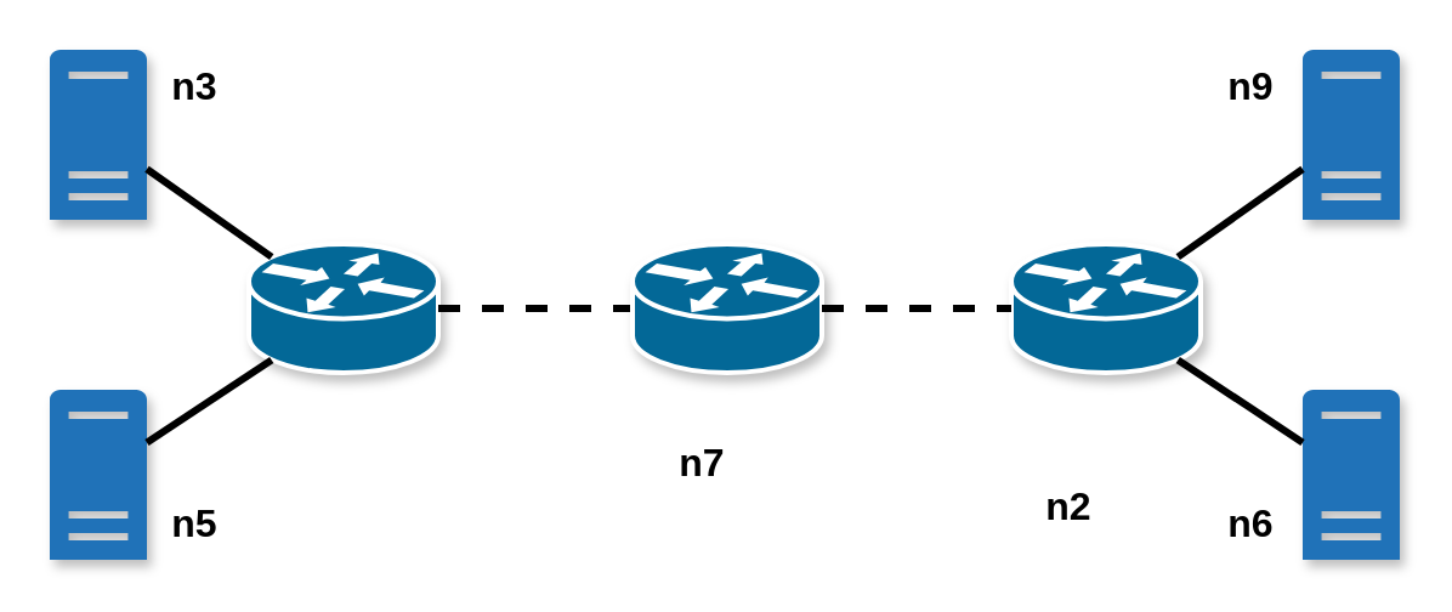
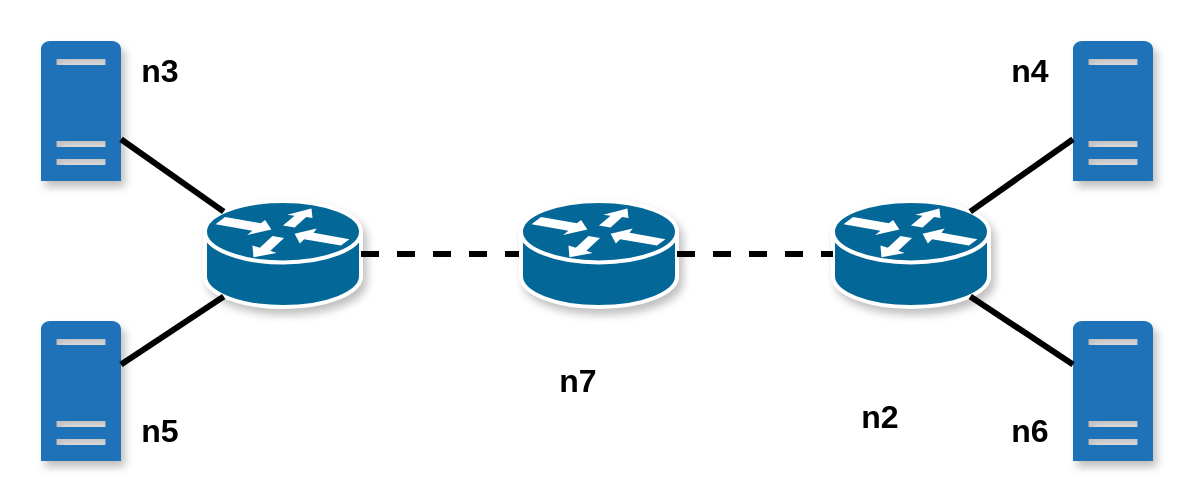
  <mxCell id="0" />
  <mxCell id="1" parent="0" />
  <mxCell id="2" value="" style="shape=mxgraph.cisco.routers.router;html=1;pointerEvents=1;dashed=0;fillColor=#036897;strokeColor=#ffffff;strokeWidth=2;verticalLabelPosition=bottom;verticalAlign=top;align=center;outlineConnect=0;shadow=1;" parent="1" vertex="1"><mxGeometry x="102" y="100" width="78" height="53" as="geometry" /></mxCell>
  <mxCell id="3" value="" style="shape=mxgraph.cisco.routers.router;html=1;pointerEvents=1;dashed=0;fillColor=#036897;strokeColor=#ffffff;strokeWidth=2;verticalLabelPosition=bottom;verticalAlign=top;align=center;outlineConnect=0;shadow=1;" parent="1" vertex="1"><mxGeometry x="416" y="100" width="78" height="53" as="geometry" /></mxCell>
  <mxCell id="4" value="" style="sketch=0;pointerEvents=1;shadow=1;dashed=0;html=1;strokeColor=none;labelPosition=center;verticalLabelPosition=bottom;verticalAlign=top;outlineConnect=0;align=center;shape=mxgraph.office.servers.physical_host;fillColor=#2072B8;" parent="1" vertex="1"><mxGeometry x="20" y="20" width="40" height="70" as="geometry" /></mxCell>
  <mxCell id="5" value="" style="sketch=0;pointerEvents=1;shadow=1;dashed=0;html=1;strokeColor=none;labelPosition=center;verticalLabelPosition=bottom;verticalAlign=top;outlineConnect=0;align=center;shape=mxgraph.office.servers.physical_host;fillColor=#2072B8;" parent="1" vertex="1"><mxGeometry x="20" y="160" width="40" height="70" as="geometry" /></mxCell>
  <mxCell id="6" value="" style="sketch=0;pointerEvents=1;shadow=1;dashed=0;html=1;strokeColor=none;labelPosition=center;verticalLabelPosition=bottom;verticalAlign=top;outlineConnect=0;align=center;shape=mxgraph.office.servers.physical_host;fillColor=#2072B8;" parent="1" vertex="1"><mxGeometry x="536" y="20" width="40" height="70" as="geometry" /></mxCell>
  <mxCell id="7" value="" style="sketch=0;pointerEvents=1;shadow=1;dashed=0;html=1;strokeColor=none;labelPosition=center;verticalLabelPosition=bottom;verticalAlign=top;outlineConnect=0;align=center;shape=mxgraph.office.servers.physical_host;fillColor=#2072B8;" parent="1" vertex="1"><mxGeometry x="536" y="160" width="40" height="70" as="geometry" /></mxCell>
  <mxCell id="8" value="" style="endArrow=none;html=1;rounded=0;strokeWidth=3;exitX=0.12;exitY=0.1;exitDx=0;exitDy=0;exitPerimeter=0;" parent="1" source="2" target="4" edge="1"><mxGeometry width="50" height="50" relative="1" as="geometry"><mxPoint x="170" y="250" as="sourcePoint" /><mxPoint x="220" y="200" as="targetPoint" /></mxGeometry></mxCell>
  <mxCell id="9" value="" style="endArrow=none;html=1;rounded=0;strokeWidth=3;exitX=0.12;exitY=0.9;exitDx=0;exitDy=0;exitPerimeter=0;" parent="1" source="2" target="5" edge="1"><mxGeometry width="50" height="50" relative="1" as="geometry"><mxPoint x="180" y="260" as="sourcePoint" /><mxPoint x="230" y="210" as="targetPoint" /></mxGeometry></mxCell>
  <mxCell id="10" value="" style="endArrow=none;html=1;rounded=0;strokeWidth=3;exitX=0.88;exitY=0.9;exitDx=0;exitDy=0;exitPerimeter=0;" parent="1" source="3" target="7" edge="1"><mxGeometry width="50" height="50" relative="1" as="geometry"><mxPoint x="346" y="270" as="sourcePoint" /><mxPoint x="396" y="220" as="targetPoint" /></mxGeometry></mxCell>
  <mxCell id="11" value="" style="endArrow=none;html=1;rounded=0;strokeWidth=3;exitX=0.88;exitY=0.1;exitDx=0;exitDy=0;exitPerimeter=0;" parent="1" source="3" target="6" edge="1"><mxGeometry width="50" height="50" relative="1" as="geometry"><mxPoint x="356" y="280" as="sourcePoint" /><mxPoint x="406" y="230" as="targetPoint" /></mxGeometry></mxCell>
  <mxCell id="12" value="" style="endArrow=none;html=1;rounded=0;strokeWidth=3;exitX=1;exitY=0.5;exitDx=0;exitDy=0;exitPerimeter=0;entryX=0;entryY=0.5;entryDx=0;entryDy=0;entryPerimeter=0;dashed=1;jumpSize=6;" parent="1" source="2" target="18" edge="1"><mxGeometry width="50" height="50" relative="1" as="geometry"><mxPoint x="210" y="290" as="sourcePoint" /><mxPoint x="260" y="240" as="targetPoint" /></mxGeometry></mxCell>
  <mxCell id="13" value="&lt;b&gt;&lt;font style=&quot;font-size: 16px&quot;&gt;n3&lt;/font&gt;&lt;/b&gt;" style="text;html=1;strokeColor=none;fillColor=none;align=center;verticalAlign=middle;whiteSpace=wrap;rounded=0;" parent="1" vertex="1"><mxGeometry x="50" y="20" width="60" height="30" as="geometry" /></mxCell>
  <mxCell id="14" value="&lt;b&gt;&lt;font style=&quot;font-size: 16px&quot;&gt;n5&lt;/font&gt;&lt;/b&gt;" style="text;html=1;strokeColor=none;fillColor=none;align=center;verticalAlign=middle;whiteSpace=wrap;rounded=0;" parent="1" vertex="1"><mxGeometry x="50" y="200" width="60" height="30" as="geometry" /></mxCell>
- <mxCell id="15" value="&lt;b&gt;&lt;font style=&quot;font-size: 16px&quot;&gt;n9&lt;/font&gt;&lt;/b&gt;" style="text;html=1;strokeColor=none;fillColor=none;align=center;verticalAlign=middle;whiteSpace=wrap;rounded=0;" parent="1" vertex="1"><mxGeometry x="485" y="20" width="60" height="30" as="geometry" /></mxCell>
+ <mxCell id="15" value="&lt;b&gt;&lt;font style=&quot;font-size: 16px&quot;&gt;n4&lt;/font&gt;&lt;/b&gt;" style="text;html=1;strokeColor=none;fillColor=none;align=center;verticalAlign=middle;whiteSpace=wrap;rounded=0;" parent="1" vertex="1"><mxGeometry x="485" y="20" width="60" height="30" as="geometry" /></mxCell>
  <mxCell id="16" value="&lt;b&gt;&lt;font style=&quot;font-size: 16px&quot;&gt;n6&lt;/font&gt;&lt;/b&gt;" style="text;html=1;strokeColor=none;fillColor=none;align=center;verticalAlign=middle;whiteSpace=wrap;rounded=0;" parent="1" vertex="1"><mxGeometry x="485" y="200" width="60" height="30" as="geometry" /></mxCell>
  <mxCell id="17" value="&lt;b&gt;&lt;font style=&quot;font-size: 16px&quot;&gt;n2&lt;/font&gt;&lt;/b&gt;" style="text;html=1;strokeColor=none;fillColor=none;align=center;verticalAlign=middle;whiteSpace=wrap;rounded=0;" parent="1" vertex="1"><mxGeometry x="410" y="193" width="60" height="30" as="geometry" /></mxCell>
  <mxCell id="18" value="" style="shape=mxgraph.cisco.routers.router;html=1;pointerEvents=1;dashed=0;fillColor=#036897;strokeColor=#ffffff;strokeWidth=2;verticalLabelPosition=bottom;verticalAlign=top;align=center;outlineConnect=0;gradientColor=none;gradientDirection=radial;shadow=1;" parent="1" vertex="1"><mxGeometry x="260" y="100" width="78" height="53" as="geometry" /></mxCell>
  <mxCell id="19" value="" style="endArrow=none;html=1;rounded=0;strokeWidth=3;exitX=1;exitY=0.5;exitDx=0;exitDy=0;exitPerimeter=0;entryX=0;entryY=0.5;entryDx=0;entryDy=0;entryPerimeter=0;dashed=1;jumpSize=6;" parent="1" source="18" target="3" edge="1"><mxGeometry width="50" height="50" relative="1" as="geometry"><mxPoint x="190" y="136.5" as="sourcePoint" /><mxPoint x="270" y="136.5" as="targetPoint" /></mxGeometry></mxCell>
  <mxCell id="20" value="&lt;b&gt;&lt;font style=&quot;font-size: 16px&quot;&gt;n7&lt;/font&gt;&lt;/b&gt;" style="text;html=1;strokeColor=none;fillColor=none;align=center;verticalAlign=middle;whiteSpace=wrap;rounded=0;" parent="1" vertex="1"><mxGeometry x="259" y="175" width="60" height="30" as="geometry" /></mxCell>
